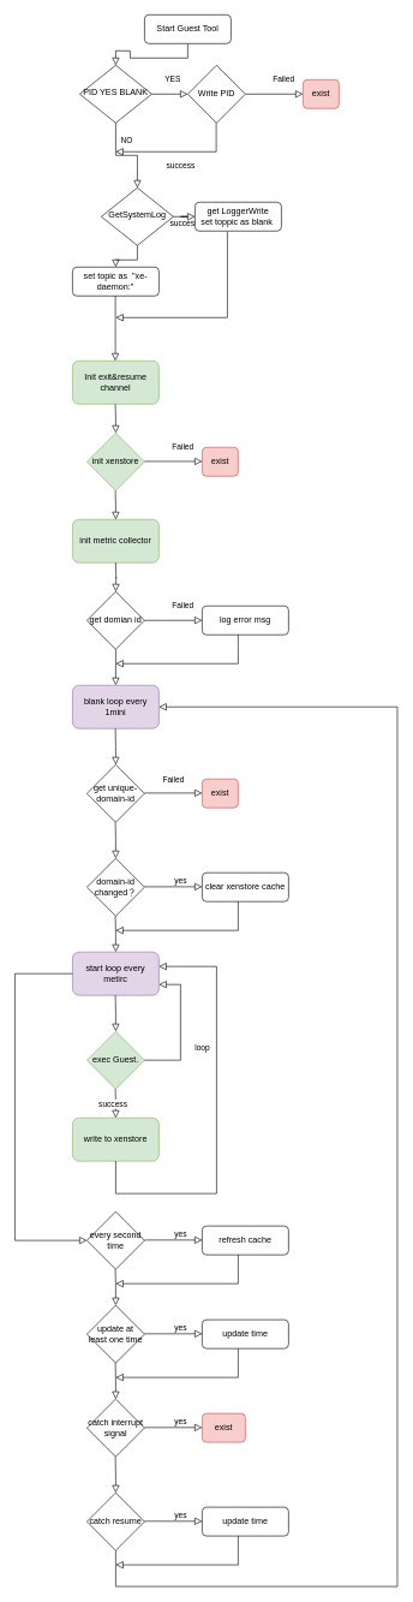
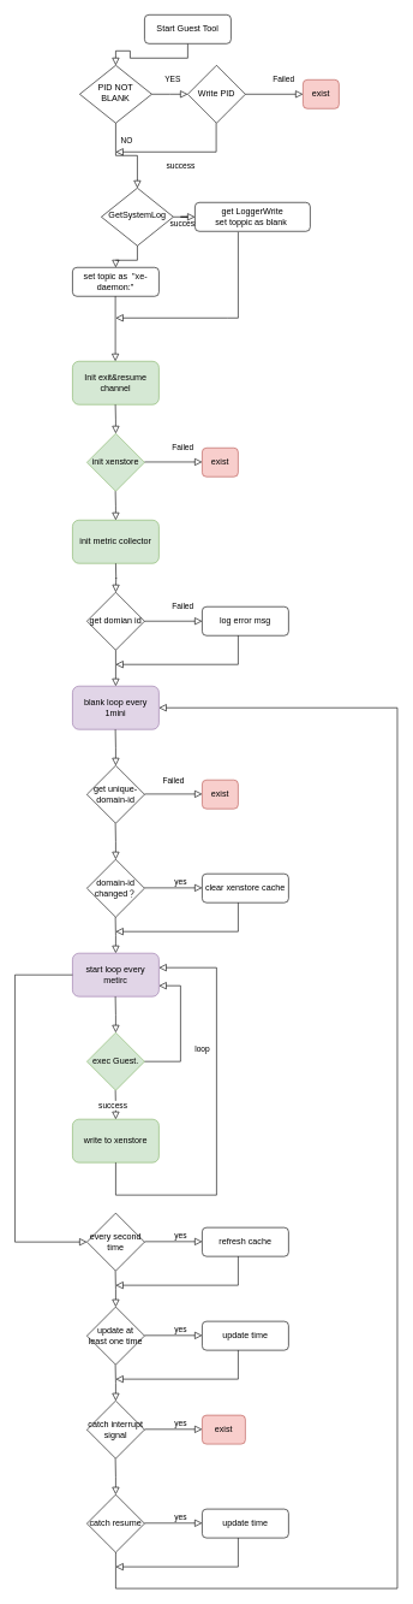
  <mxCell id="0" />
  <mxCell id="1" parent="0" />
  <mxCell id="2" value="" style="rounded=0;html=1;jettySize=auto;orthogonalLoop=1;fontSize=11;endArrow=block;endFill=0;endSize=8;strokeWidth=1;shadow=0;labelBackgroundColor=none;edgeStyle=orthogonalEdgeStyle;" parent="1" source="3" target="6" edge="1"><mxGeometry relative="1" as="geometry" /></mxCell>
  <mxCell id="3" value="Start Guest Tool" style="rounded=1;whiteSpace=wrap;html=1;fontSize=12;glass=0;strokeWidth=1;shadow=0;" parent="1" vertex="1"><mxGeometry x="200" y="20" width="120" height="40" as="geometry" /></mxCell>
  <mxCell id="4" value="NO" style="rounded=0;html=1;jettySize=auto;orthogonalLoop=1;fontSize=11;endArrow=block;endFill=0;endSize=8;strokeWidth=1;shadow=0;labelBackgroundColor=none;edgeStyle=orthogonalEdgeStyle;" parent="1" source="6" target="9" edge="1"><mxGeometry y="20" relative="1" as="geometry"><mxPoint as="offset" /></mxGeometry></mxCell>
  <mxCell id="5" value="YES" style="edgeStyle=orthogonalEdgeStyle;rounded=0;html=1;jettySize=auto;orthogonalLoop=1;fontSize=11;endArrow=block;endFill=0;endSize=8;strokeWidth=1;shadow=0;labelBackgroundColor=none;" parent="1" source="6" edge="1"><mxGeometry x="0.2" y="20" relative="1" as="geometry"><mxPoint as="offset" /><mxPoint x="260" y="130" as="targetPoint" /></mxGeometry></mxCell>
- <mxCell id="6" value="PID YES BLANK" style="rhombus;whiteSpace=wrap;html=1;shadow=0;fontFamily=Helvetica;fontSize=12;align=center;strokeWidth=1;spacing=6;spacingTop=-4;" parent="1" vertex="1"><mxGeometry x="110" y="90" width="100" height="80" as="geometry" /></mxCell>
+ <mxCell id="6" value="PID NOT BLANK" style="rhombus;whiteSpace=wrap;html=1;shadow=0;fontFamily=Helvetica;fontSize=12;align=center;strokeWidth=1;spacing=6;spacingTop=-4;" parent="1" vertex="1"><mxGeometry x="110" y="90" width="100" height="80" as="geometry" /></mxCell>
  <mxCell id="7" value="No" style="rounded=0;html=1;jettySize=auto;orthogonalLoop=1;fontSize=11;endArrow=block;endFill=0;endSize=8;strokeWidth=1;shadow=0;labelBackgroundColor=none;edgeStyle=orthogonalEdgeStyle;" parent="1" source="9" target="10" edge="1"><mxGeometry x="0.333" y="20" relative="1" as="geometry"><mxPoint as="offset" /></mxGeometry></mxCell>
  <mxCell id="8" value="success" style="edgeStyle=orthogonalEdgeStyle;rounded=0;html=1;jettySize=auto;orthogonalLoop=1;fontSize=11;endArrow=block;endFill=0;endSize=8;strokeWidth=1;shadow=0;labelBackgroundColor=none;" parent="1" source="9" target="11" edge="1"><mxGeometry y="10" relative="1" as="geometry"><mxPoint as="offset" /></mxGeometry></mxCell>
  <mxCell id="9" value="GetSystemLog" style="rhombus;whiteSpace=wrap;html=1;shadow=0;fontFamily=Helvetica;fontSize=12;align=center;strokeWidth=1;spacing=6;spacingTop=-4;" parent="1" vertex="1"><mxGeometry x="140" y="260" width="100" height="80" as="geometry" /></mxCell>
  <mxCell id="10" value="set topic as&amp;nbsp; &quot;xe-daemon:&lt;span style=&quot;background-color: initial;&quot;&gt;&quot;&lt;/span&gt;" style="rounded=1;whiteSpace=wrap;html=1;fontSize=12;glass=0;strokeWidth=1;shadow=0;" parent="1" vertex="1"><mxGeometry x="100" y="370" width="120" height="40" as="geometry" /></mxCell>
- <mxCell id="11" value="get LoggerWrite&lt;br&gt;set toppic as blank&amp;nbsp;" style="rounded=1;whiteSpace=wrap;html=1;fontSize=12;glass=0;strokeWidth=1;shadow=0;" parent="1" vertex="1"><mxGeometry x="270" y="280" width="120" height="40" as="geometry" /></mxCell>
+ <mxCell id="11" value="get LoggerWrite&lt;br&gt;set toppic as blank&amp;nbsp;" style="rounded=1;whiteSpace=wrap;html=1;fontSize=12;glass=0;strokeWidth=1;shadow=0;" parent="1" vertex="1"><mxGeometry x="270" y="280" width="160" height="40" as="geometry" /></mxCell>
  <mxCell id="12" value="Write PID" style="rhombus;whiteSpace=wrap;html=1;" vertex="1" parent="1"><mxGeometry x="260" y="90" width="80" height="80" as="geometry" /></mxCell>
  <mxCell id="13" value="Failed" style="rounded=0;html=1;jettySize=auto;orthogonalLoop=1;fontSize=11;endArrow=block;endFill=0;endSize=8;strokeWidth=1;shadow=0;labelBackgroundColor=none;edgeStyle=orthogonalEdgeStyle;" edge="1" parent="1"><mxGeometry x="0.333" y="20" relative="1" as="geometry"><mxPoint as="offset" /><mxPoint x="340" y="130" as="sourcePoint" /><mxPoint x="420" y="130" as="targetPoint" /></mxGeometry></mxCell>
  <mxCell id="14" value="exist" style="rounded=1;whiteSpace=wrap;html=1;fillColor=#f8cecc;strokeColor=#b85450;" vertex="1" parent="1"><mxGeometry x="420" y="110" width="50" height="40" as="geometry" /></mxCell>
  <mxCell id="15" value="success" style="rounded=0;html=1;jettySize=auto;orthogonalLoop=1;fontSize=11;endArrow=block;endFill=0;endSize=8;strokeWidth=1;shadow=0;labelBackgroundColor=none;edgeStyle=orthogonalEdgeStyle;" edge="1" parent="1"><mxGeometry y="20" relative="1" as="geometry"><mxPoint as="offset" /><mxPoint x="299.5" y="170" as="sourcePoint" /><mxPoint x="160" y="210" as="targetPoint" /><Array as="points"><mxPoint x="300" y="210" /><mxPoint x="160" y="210" /></Array></mxGeometry></mxCell>
  <mxCell id="16" value="" style="rounded=0;html=1;jettySize=auto;orthogonalLoop=1;fontSize=11;endArrow=block;endFill=0;endSize=8;strokeWidth=1;shadow=0;labelBackgroundColor=none;edgeStyle=orthogonalEdgeStyle;exitX=0.375;exitY=1.025;exitDx=0;exitDy=0;exitPerimeter=0;" edge="1" parent="1" source="11"><mxGeometry x="0.333" y="20" relative="1" as="geometry"><mxPoint as="offset" /><mxPoint x="170" y="350" as="sourcePoint" /><mxPoint x="160" y="440" as="targetPoint" /><Array as="points"><mxPoint x="315" y="440" /><mxPoint x="241" y="440" /></Array></mxGeometry></mxCell>
  <mxCell id="17" value="" style="rounded=0;html=1;jettySize=auto;orthogonalLoop=1;fontSize=11;endArrow=block;endFill=0;endSize=8;strokeWidth=1;shadow=0;labelBackgroundColor=none;edgeStyle=orthogonalEdgeStyle;" edge="1" parent="1"><mxGeometry y="20" relative="1" as="geometry"><mxPoint as="offset" /><mxPoint x="159.5" y="410" as="sourcePoint" /><mxPoint x="159.5" y="500" as="targetPoint" /></mxGeometry></mxCell>
  <mxCell id="18" value="init metric collector" style="rounded=1;whiteSpace=wrap;html=1;fillColor=#d5e8d4;strokeColor=#82b366;" vertex="1" parent="1"><mxGeometry x="100" y="720" width="120" height="60" as="geometry" /></mxCell>
  <mxCell id="19" value="Init exit&amp;amp;resume channel" style="rounded=1;whiteSpace=wrap;html=1;fillColor=#d5e8d4;strokeColor=#82b366;" vertex="1" parent="1"><mxGeometry x="100" y="500" width="120" height="60" as="geometry" /></mxCell>
  <mxCell id="20" value="init xenstore" style="rhombus;whiteSpace=wrap;html=1;fillColor=#d5e8d4;strokeColor=#82b366;" vertex="1" parent="1"><mxGeometry x="120" y="600" width="80" height="80" as="geometry" /></mxCell>
  <mxCell id="21" value="" style="rounded=0;html=1;jettySize=auto;orthogonalLoop=1;fontSize=11;endArrow=block;endFill=0;endSize=8;strokeWidth=1;shadow=0;labelBackgroundColor=none;edgeStyle=orthogonalEdgeStyle;" edge="1" parent="1"><mxGeometry y="20" relative="1" as="geometry"><mxPoint as="offset" /><mxPoint x="159.5" y="560" as="sourcePoint" /><mxPoint x="160" y="600" as="targetPoint" /></mxGeometry></mxCell>
  <mxCell id="22" value="Failed" style="rounded=0;html=1;jettySize=auto;orthogonalLoop=1;fontSize=11;endArrow=block;endFill=0;endSize=8;strokeWidth=1;shadow=0;labelBackgroundColor=none;edgeStyle=orthogonalEdgeStyle;" edge="1" parent="1"><mxGeometry x="0.333" y="20" relative="1" as="geometry"><mxPoint as="offset" /><mxPoint x="200" y="639.5" as="sourcePoint" /><mxPoint x="280" y="639.5" as="targetPoint" /></mxGeometry></mxCell>
  <mxCell id="23" value="exist" style="rounded=1;whiteSpace=wrap;html=1;fillColor=#f8cecc;strokeColor=#b85450;" vertex="1" parent="1"><mxGeometry x="280" y="620" width="50" height="40" as="geometry" /></mxCell>
  <mxCell id="24" value="" style="rounded=0;html=1;jettySize=auto;orthogonalLoop=1;fontSize=11;endArrow=block;endFill=0;endSize=8;strokeWidth=1;shadow=0;labelBackgroundColor=none;edgeStyle=orthogonalEdgeStyle;" edge="1" parent="1"><mxGeometry y="20" relative="1" as="geometry"><mxPoint as="offset" /><mxPoint x="159.5" y="680" as="sourcePoint" /><mxPoint x="160" y="720" as="targetPoint" /></mxGeometry></mxCell>
  <mxCell id="25" value="get domian id" style="rhombus;whiteSpace=wrap;html=1;" vertex="1" parent="1"><mxGeometry x="120" y="820" width="80" height="80" as="geometry" /></mxCell>
  <mxCell id="26" value="Failed" style="rounded=0;html=1;jettySize=auto;orthogonalLoop=1;fontSize=11;endArrow=block;endFill=0;endSize=8;strokeWidth=1;shadow=0;labelBackgroundColor=none;edgeStyle=orthogonalEdgeStyle;exitX=1;exitY=0.5;exitDx=0;exitDy=0;exitPerimeter=0;entryX=0;entryY=0.5;entryDx=0;entryDy=0;" edge="1" parent="1" source="25" target="28"><mxGeometry x="0.333" y="20" relative="1" as="geometry"><mxPoint as="offset" /><mxPoint x="200" y="849.5" as="sourcePoint" /><mxPoint x="280" y="849.5" as="targetPoint" /></mxGeometry></mxCell>
  <mxCell id="27" value="" style="rounded=0;html=1;jettySize=auto;orthogonalLoop=1;fontSize=11;endArrow=block;endFill=0;endSize=8;strokeWidth=1;shadow=0;labelBackgroundColor=none;edgeStyle=orthogonalEdgeStyle;" edge="1" parent="1"><mxGeometry y="20" relative="1" as="geometry"><mxPoint as="offset" /><mxPoint x="160" y="900" as="sourcePoint" /><mxPoint x="160" y="950" as="targetPoint" /></mxGeometry></mxCell>
  <mxCell id="28" value="log error msg" style="rounded=1;whiteSpace=wrap;html=1;fontSize=12;glass=0;strokeWidth=1;shadow=0;" vertex="1" parent="1"><mxGeometry x="280" y="840" width="120" height="40" as="geometry" /></mxCell>
  <mxCell id="29" value="" style="rounded=0;html=1;jettySize=auto;orthogonalLoop=1;fontSize=11;endArrow=block;endFill=0;endSize=8;strokeWidth=1;shadow=0;labelBackgroundColor=none;edgeStyle=orthogonalEdgeStyle;" edge="1" parent="1"><mxGeometry y="20" relative="1" as="geometry"><mxPoint as="offset" /><mxPoint x="160" y="780" as="sourcePoint" /><mxPoint x="160" y="820" as="targetPoint" /></mxGeometry></mxCell>
  <mxCell id="30" value="" style="rounded=0;html=1;jettySize=auto;orthogonalLoop=1;fontSize=11;endArrow=block;endFill=0;endSize=8;strokeWidth=1;shadow=0;labelBackgroundColor=none;edgeStyle=orthogonalEdgeStyle;exitX=0.375;exitY=1.025;exitDx=0;exitDy=0;exitPerimeter=0;" edge="1" parent="1"><mxGeometry x="0.333" y="20" relative="1" as="geometry"><mxPoint as="offset" /><mxPoint x="330" y="880" as="sourcePoint" /><mxPoint x="160" y="920" as="targetPoint" /><Array as="points"><mxPoint x="330" y="920" /><mxPoint x="160" y="920" /></Array></mxGeometry></mxCell>
  <mxCell id="31" value="blank loop every 1mini" style="rounded=1;whiteSpace=wrap;html=1;fillColor=#e1d5e7;strokeColor=#9673a6;" vertex="1" parent="1"><mxGeometry x="100" y="950" width="120" height="60" as="geometry" /></mxCell>
  <mxCell id="32" value="" style="rounded=0;html=1;jettySize=auto;orthogonalLoop=1;fontSize=11;endArrow=block;endFill=0;endSize=8;strokeWidth=1;shadow=0;labelBackgroundColor=none;edgeStyle=orthogonalEdgeStyle;" edge="1" parent="1"><mxGeometry y="20" relative="1" as="geometry"><mxPoint as="offset" /><mxPoint x="159.5" y="1010" as="sourcePoint" /><mxPoint x="160" y="1060" as="targetPoint" /></mxGeometry></mxCell>
  <mxCell id="33" value="get unique-domain-id" style="rhombus;whiteSpace=wrap;html=1;" vertex="1" parent="1"><mxGeometry x="120" y="1060" width="80" height="80" as="geometry" /></mxCell>
  <mxCell id="34" value="Failed" style="rounded=0;html=1;jettySize=auto;orthogonalLoop=1;fontSize=11;endArrow=block;endFill=0;endSize=8;strokeWidth=1;shadow=0;labelBackgroundColor=none;edgeStyle=orthogonalEdgeStyle;" edge="1" parent="1"><mxGeometry y="20" relative="1" as="geometry"><mxPoint y="1" as="offset" /><mxPoint x="200" y="1099.5" as="sourcePoint" /><mxPoint x="280" y="1099.5" as="targetPoint" /></mxGeometry></mxCell>
  <mxCell id="35" value="exist" style="rounded=1;whiteSpace=wrap;html=1;fillColor=#f8cecc;strokeColor=#b85450;" vertex="1" parent="1"><mxGeometry x="280" y="1080" width="50" height="40" as="geometry" /></mxCell>
  <mxCell id="36" value="" style="rounded=0;html=1;jettySize=auto;orthogonalLoop=1;fontSize=11;endArrow=block;endFill=0;endSize=8;strokeWidth=1;shadow=0;labelBackgroundColor=none;edgeStyle=orthogonalEdgeStyle;" edge="1" parent="1"><mxGeometry y="20" relative="1" as="geometry"><mxPoint as="offset" /><mxPoint x="159.5" y="1140" as="sourcePoint" /><mxPoint x="160" y="1190" as="targetPoint" /></mxGeometry></mxCell>
  <mxCell id="37" value="domain-id changed？" style="rhombus;whiteSpace=wrap;html=1;" vertex="1" parent="1"><mxGeometry x="120" y="1190" width="80" height="80" as="geometry" /></mxCell>
  <mxCell id="38" value="yes" style="rounded=0;html=1;jettySize=auto;orthogonalLoop=1;fontSize=11;endArrow=block;endFill=0;endSize=8;strokeWidth=1;shadow=0;labelBackgroundColor=none;edgeStyle=orthogonalEdgeStyle;" edge="1" parent="1"><mxGeometry x="0.25" y="10" relative="1" as="geometry"><mxPoint y="1" as="offset" /><mxPoint x="200" y="1229.5" as="sourcePoint" /><mxPoint x="280" y="1229.5" as="targetPoint" /></mxGeometry></mxCell>
  <mxCell id="39" value="clear xenstore cache" style="rounded=1;whiteSpace=wrap;html=1;" vertex="1" parent="1"><mxGeometry x="280" y="1210" width="120" height="40" as="geometry" /></mxCell>
  <mxCell id="40" value="" style="rounded=0;html=1;jettySize=auto;orthogonalLoop=1;fontSize=11;endArrow=block;endFill=0;endSize=8;strokeWidth=1;shadow=0;labelBackgroundColor=none;edgeStyle=orthogonalEdgeStyle;" edge="1" parent="1"><mxGeometry y="20" relative="1" as="geometry"><mxPoint as="offset" /><mxPoint x="159.5" y="1270" as="sourcePoint" /><mxPoint x="160" y="1320" as="targetPoint" /></mxGeometry></mxCell>
  <mxCell id="41" value="" style="rounded=0;html=1;jettySize=auto;orthogonalLoop=1;fontSize=11;endArrow=block;endFill=0;endSize=8;strokeWidth=1;shadow=0;labelBackgroundColor=none;edgeStyle=orthogonalEdgeStyle;exitX=0.375;exitY=1.025;exitDx=0;exitDy=0;exitPerimeter=0;" edge="1" parent="1"><mxGeometry x="0.333" y="20" relative="1" as="geometry"><mxPoint as="offset" /><mxPoint x="330" y="1250" as="sourcePoint" /><mxPoint x="160" y="1290" as="targetPoint" /><Array as="points"><mxPoint x="330" y="1290" /><mxPoint x="160" y="1290" /></Array></mxGeometry></mxCell>
  <mxCell id="42" value="start loop every metirc" style="rounded=1;whiteSpace=wrap;html=1;fillColor=#e1d5e7;strokeColor=#9673a6;" vertex="1" parent="1"><mxGeometry x="100" y="1320" width="120" height="60" as="geometry" /></mxCell>
  <mxCell id="43" value="" style="rounded=0;html=1;jettySize=auto;orthogonalLoop=1;fontSize=11;endArrow=block;endFill=0;endSize=8;strokeWidth=1;shadow=0;labelBackgroundColor=none;edgeStyle=orthogonalEdgeStyle;" edge="1" parent="1"><mxGeometry y="20" relative="1" as="geometry"><mxPoint as="offset" /><mxPoint x="159.5" y="1380" as="sourcePoint" /><mxPoint x="160" y="1430" as="targetPoint" /></mxGeometry></mxCell>
  <mxCell id="44" value="exec Guest." style="rhombus;whiteSpace=wrap;html=1;fillColor=#d5e8d4;strokeColor=#82b366;" vertex="1" parent="1"><mxGeometry x="120" y="1430" width="80" height="80" as="geometry" /></mxCell>
  <mxCell id="45" value="write to xenstore" style="rounded=1;whiteSpace=wrap;html=1;fillColor=#d5e8d4;strokeColor=#82b366;" vertex="1" parent="1"><mxGeometry x="100" y="1550" width="120" height="60" as="geometry" /></mxCell>
  <mxCell id="46" value="" style="rounded=0;html=1;jettySize=auto;orthogonalLoop=1;fontSize=11;endArrow=block;endFill=0;endSize=8;strokeWidth=1;shadow=0;labelBackgroundColor=none;edgeStyle=orthogonalEdgeStyle;" edge="1" parent="1"><mxGeometry y="20" relative="1" as="geometry"><mxPoint as="offset" /><mxPoint x="159.5" y="1510" as="sourcePoint" /><mxPoint x="160" y="1550" as="targetPoint" /></mxGeometry></mxCell>
  <mxCell id="47" value="success" style="edgeLabel;html=1;align=center;verticalAlign=middle;resizable=0;points=[];" vertex="1" connectable="0" parent="46"><mxGeometry x="-0.067" y="-4" relative="1" as="geometry"><mxPoint y="1" as="offset" /></mxGeometry></mxCell>
  <mxCell id="48" value="" style="rounded=0;html=1;jettySize=auto;orthogonalLoop=1;fontSize=11;endArrow=block;endFill=0;endSize=8;strokeWidth=1;shadow=0;labelBackgroundColor=none;edgeStyle=orthogonalEdgeStyle;exitX=1;exitY=0.5;exitDx=0;exitDy=0;entryX=1;entryY=0.75;entryDx=0;entryDy=0;" edge="1" parent="1" source="44" target="42"><mxGeometry x="0.333" y="20" relative="1" as="geometry"><mxPoint as="offset" /><mxPoint x="450" y="1480" as="sourcePoint" /><mxPoint x="270" y="1680" as="targetPoint" /><Array as="points"><mxPoint x="250" y="1470" /><mxPoint x="250" y="1365" /></Array></mxGeometry></mxCell>
  <mxCell id="49" value="loop" style="rounded=0;html=1;jettySize=auto;orthogonalLoop=1;fontSize=11;endArrow=block;endFill=0;endSize=8;strokeWidth=1;shadow=0;labelBackgroundColor=none;edgeStyle=orthogonalEdgeStyle;exitX=0.5;exitY=1;exitDx=0;exitDy=0;entryX=1;entryY=0.333;entryDx=0;entryDy=0;entryPerimeter=0;" edge="1" parent="1" source="45" target="42"><mxGeometry x="0.333" y="20" relative="1" as="geometry"><mxPoint as="offset" /><mxPoint x="250" y="1655" as="sourcePoint" /><mxPoint x="230" y="1340" as="targetPoint" /><Array as="points"><mxPoint x="160" y="1655" /><mxPoint x="300" y="1655" /><mxPoint x="300" y="1340" /></Array></mxGeometry></mxCell>
  <mxCell id="50" value="" style="rounded=0;html=1;jettySize=auto;orthogonalLoop=1;fontSize=11;endArrow=block;endFill=0;endSize=8;strokeWidth=1;shadow=0;labelBackgroundColor=none;edgeStyle=orthogonalEdgeStyle;exitX=0;exitY=0.5;exitDx=0;exitDy=0;entryX=0;entryY=0.5;entryDx=0;entryDy=0;" edge="1" parent="1" source="42" target="51"><mxGeometry x="0.333" y="20" relative="1" as="geometry"><mxPoint as="offset" /><mxPoint x="10" y="1340" as="sourcePoint" /><mxPoint x="100" y="1740" as="targetPoint" /><Array as="points"><mxPoint x="20" y="1350" /><mxPoint x="20" y="1720" /></Array></mxGeometry></mxCell>
  <mxCell id="51" value="every second time" style="rhombus;whiteSpace=wrap;html=1;" vertex="1" parent="1"><mxGeometry x="120" y="1680" width="80" height="80" as="geometry" /></mxCell>
  <mxCell id="52" value="yes" style="rounded=0;html=1;jettySize=auto;orthogonalLoop=1;fontSize=11;endArrow=block;endFill=0;endSize=8;strokeWidth=1;shadow=0;labelBackgroundColor=none;edgeStyle=orthogonalEdgeStyle;" edge="1" parent="1"><mxGeometry x="0.25" y="10" relative="1" as="geometry"><mxPoint y="1" as="offset" /><mxPoint x="200" y="1719.5" as="sourcePoint" /><mxPoint x="280" y="1719.5" as="targetPoint" /></mxGeometry></mxCell>
  <mxCell id="53" value="refresh cache" style="rounded=1;whiteSpace=wrap;html=1;" vertex="1" parent="1"><mxGeometry x="280" y="1700" width="120" height="40" as="geometry" /></mxCell>
  <mxCell id="54" value="" style="rounded=0;html=1;jettySize=auto;orthogonalLoop=1;fontSize=11;endArrow=block;endFill=0;endSize=8;strokeWidth=1;shadow=0;labelBackgroundColor=none;edgeStyle=orthogonalEdgeStyle;" edge="1" parent="1"><mxGeometry y="20" relative="1" as="geometry"><mxPoint as="offset" /><mxPoint x="159.5" y="1760" as="sourcePoint" /><mxPoint x="160" y="1810" as="targetPoint" /></mxGeometry></mxCell>
  <mxCell id="55" value="" style="rounded=0;html=1;jettySize=auto;orthogonalLoop=1;fontSize=11;endArrow=block;endFill=0;endSize=8;strokeWidth=1;shadow=0;labelBackgroundColor=none;edgeStyle=orthogonalEdgeStyle;exitX=0.375;exitY=1.025;exitDx=0;exitDy=0;exitPerimeter=0;" edge="1" parent="1"><mxGeometry x="0.333" y="20" relative="1" as="geometry"><mxPoint as="offset" /><mxPoint x="330" y="1740" as="sourcePoint" /><mxPoint x="160" y="1780" as="targetPoint" /><Array as="points"><mxPoint x="330" y="1780" /><mxPoint x="160" y="1780" /></Array></mxGeometry></mxCell>
  <mxCell id="56" value="update at least one time" style="rhombus;whiteSpace=wrap;html=1;" vertex="1" parent="1"><mxGeometry x="120" y="1810" width="80" height="80" as="geometry" /></mxCell>
  <mxCell id="57" value="yes" style="rounded=0;html=1;jettySize=auto;orthogonalLoop=1;fontSize=11;endArrow=block;endFill=0;endSize=8;strokeWidth=1;shadow=0;labelBackgroundColor=none;edgeStyle=orthogonalEdgeStyle;" edge="1" parent="1"><mxGeometry x="0.25" y="10" relative="1" as="geometry"><mxPoint y="1" as="offset" /><mxPoint x="200" y="1849.5" as="sourcePoint" /><mxPoint x="280" y="1849.5" as="targetPoint" /></mxGeometry></mxCell>
  <mxCell id="58" value="update time" style="rounded=1;whiteSpace=wrap;html=1;" vertex="1" parent="1"><mxGeometry x="280" y="1830" width="120" height="40" as="geometry" /></mxCell>
  <mxCell id="59" value="" style="rounded=0;html=1;jettySize=auto;orthogonalLoop=1;fontSize=11;endArrow=block;endFill=0;endSize=8;strokeWidth=1;shadow=0;labelBackgroundColor=none;edgeStyle=orthogonalEdgeStyle;" edge="1" parent="1"><mxGeometry y="20" relative="1" as="geometry"><mxPoint as="offset" /><mxPoint x="159.5" y="1890" as="sourcePoint" /><mxPoint x="160" y="1940" as="targetPoint" /></mxGeometry></mxCell>
  <mxCell id="60" value="" style="rounded=0;html=1;jettySize=auto;orthogonalLoop=1;fontSize=11;endArrow=block;endFill=0;endSize=8;strokeWidth=1;shadow=0;labelBackgroundColor=none;edgeStyle=orthogonalEdgeStyle;exitX=0.375;exitY=1.025;exitDx=0;exitDy=0;exitPerimeter=0;" edge="1" parent="1"><mxGeometry x="0.333" y="20" relative="1" as="geometry"><mxPoint as="offset" /><mxPoint x="330" y="1870" as="sourcePoint" /><mxPoint x="160" y="1910" as="targetPoint" /><Array as="points"><mxPoint x="330" y="1910" /><mxPoint x="160" y="1910" /></Array></mxGeometry></mxCell>
  <mxCell id="61" value="catch interrupt signal" style="rhombus;whiteSpace=wrap;html=1;" vertex="1" parent="1"><mxGeometry x="120" y="1940" width="80" height="80" as="geometry" /></mxCell>
  <mxCell id="62" value="yes" style="rounded=0;html=1;jettySize=auto;orthogonalLoop=1;fontSize=11;endArrow=block;endFill=0;endSize=8;strokeWidth=1;shadow=0;labelBackgroundColor=none;edgeStyle=orthogonalEdgeStyle;" edge="1" parent="1"><mxGeometry x="0.25" y="10" relative="1" as="geometry"><mxPoint y="1" as="offset" /><mxPoint x="200" y="1979.5" as="sourcePoint" /><mxPoint x="280" y="1979.5" as="targetPoint" /></mxGeometry></mxCell>
  <mxCell id="63" value="exist" style="rounded=1;whiteSpace=wrap;html=1;fillColor=#f8cecc;strokeColor=#b85450;" vertex="1" parent="1"><mxGeometry x="280" y="1960" width="60" height="40" as="geometry" /></mxCell>
  <mxCell id="64" value="" style="rounded=0;html=1;jettySize=auto;orthogonalLoop=1;fontSize=11;endArrow=block;endFill=0;endSize=8;strokeWidth=1;shadow=0;labelBackgroundColor=none;edgeStyle=orthogonalEdgeStyle;" edge="1" parent="1"><mxGeometry y="20" relative="1" as="geometry"><mxPoint as="offset" /><mxPoint x="159.5" y="2020" as="sourcePoint" /><mxPoint x="160" y="2070" as="targetPoint" /></mxGeometry></mxCell>
  <mxCell id="65" value="catch resume" style="rhombus;whiteSpace=wrap;html=1;" vertex="1" parent="1"><mxGeometry x="120" y="2070" width="80" height="80" as="geometry" /></mxCell>
  <mxCell id="66" value="yes" style="rounded=0;html=1;jettySize=auto;orthogonalLoop=1;fontSize=11;endArrow=block;endFill=0;endSize=8;strokeWidth=1;shadow=0;labelBackgroundColor=none;edgeStyle=orthogonalEdgeStyle;" edge="1" parent="1"><mxGeometry x="0.25" y="10" relative="1" as="geometry"><mxPoint y="1" as="offset" /><mxPoint x="200" y="2109.5" as="sourcePoint" /><mxPoint x="280" y="2109.5" as="targetPoint" /></mxGeometry></mxCell>
  <mxCell id="67" value="update time" style="rounded=1;whiteSpace=wrap;html=1;" vertex="1" parent="1"><mxGeometry x="280" y="2090" width="120" height="40" as="geometry" /></mxCell>
  <mxCell id="68" value="" style="rounded=0;html=1;jettySize=auto;orthogonalLoop=1;fontSize=11;endArrow=block;endFill=0;endSize=8;strokeWidth=1;shadow=0;labelBackgroundColor=none;edgeStyle=orthogonalEdgeStyle;exitX=0.5;exitY=1;exitDx=0;exitDy=0;entryX=1;entryY=0.5;entryDx=0;entryDy=0;" edge="1" parent="1" source="65" target="31"><mxGeometry y="20" relative="1" as="geometry"><mxPoint as="offset" /><mxPoint x="157" y="2190" as="sourcePoint" /><mxPoint x="540" y="970" as="targetPoint" /><Array as="points"><mxPoint x="160" y="2200" /><mxPoint x="551" y="2200" /><mxPoint x="551" y="980" /></Array></mxGeometry></mxCell>
  <mxCell id="69" value="" style="rounded=0;html=1;jettySize=auto;orthogonalLoop=1;fontSize=11;endArrow=block;endFill=0;endSize=8;strokeWidth=1;shadow=0;labelBackgroundColor=none;edgeStyle=orthogonalEdgeStyle;exitX=0.375;exitY=1.025;exitDx=0;exitDy=0;exitPerimeter=0;" edge="1" parent="1"><mxGeometry x="0.333" y="20" relative="1" as="geometry"><mxPoint as="offset" /><mxPoint x="330" y="2130" as="sourcePoint" /><mxPoint x="160" y="2170" as="targetPoint" /><Array as="points"><mxPoint x="330" y="2170" /><mxPoint x="160" y="2170" /></Array></mxGeometry></mxCell>
